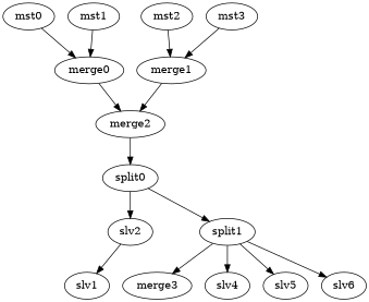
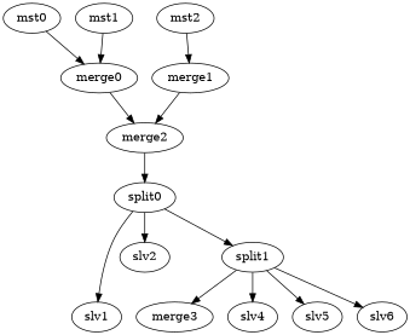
  digraph {
    mst0
    merge0
    merge2
    split0
    mst1
    mst2
    merge1
-   mst3
    slv1
    slv2
    split1
    n12 [label=merge3]
    slv4
    slv5
    slv6
    mst0 -> merge0
    merge0 -> merge2
    merge2 -> split0
-   slv2 -> slv1
+   split0 -> slv1
    split0 -> slv2
    split0 -> split1
    mst1 -> merge0
    mst2 -> merge1
    merge1 -> merge2
-   mst3 -> merge1
    split1 -> n12
    split1 -> slv4
    split1 -> slv5
    split1 -> slv6
  }
